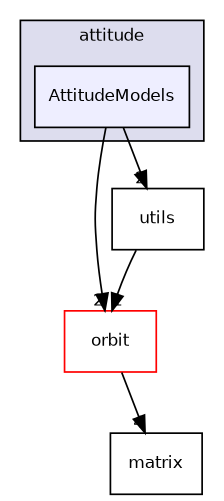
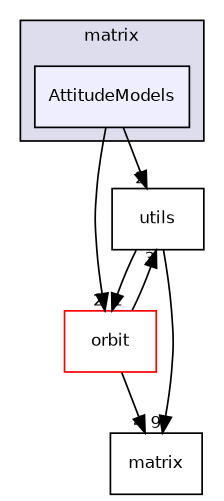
  digraph {
    compound=true
    node [fontname=Helvetica fontsize=10 shape=box]
    edge [headlabel=2 labeldistance=1.5 labelfontname=Helvetica labelfontsize=10]
    n1 [fillcolor="#eeeeff" label=AttitudeModels pencolor=black style=filled]
    n2 [label=utils]
    n3 [color=red fillcolor=white label=orbit style=filled]
    n4 [label=matrix]
    subgraph cluster_1 {
      bgcolor="#ddddee"
      fontname=Helvetica
      fontsize=10
-     label=attitude
+     label=matrix
      pencolor=black
      n1
    }
    n1 -> n2
    n1 -> n3
    n2 -> n3 [headlabel=1]
+   n2 -> n4 [headlabel=9]
+   n3 -> n2 [headlabel=3]
    n3 -> n4 [headlabel=4]
  }
